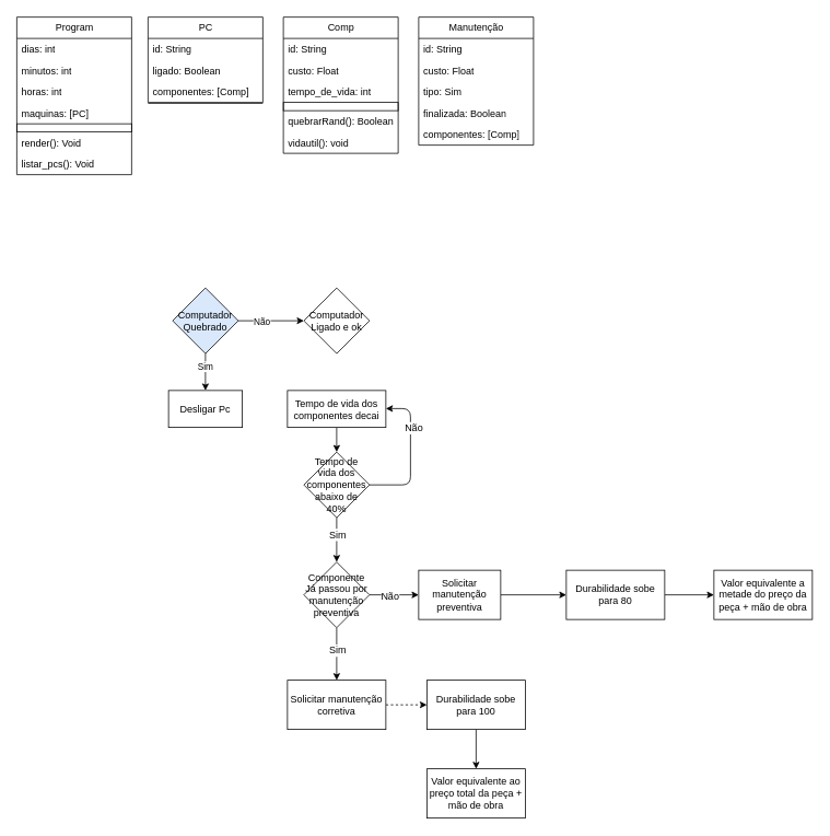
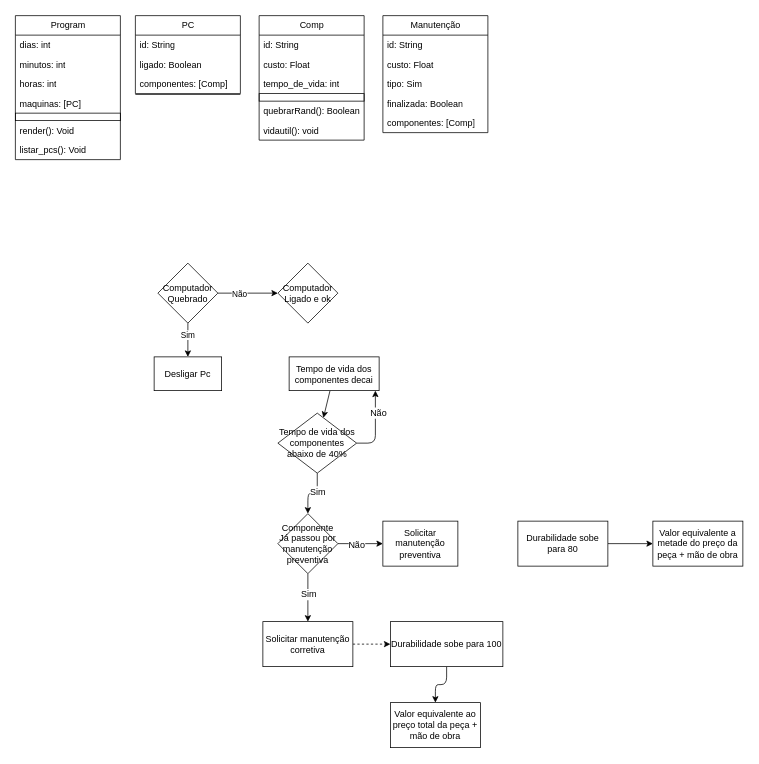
  <mxCell id="0" />
  <mxCell id="1" parent="0" />
  <mxCell id="2" value="PC" style="swimlane;fontStyle=0;childLayout=stackLayout;horizontal=1;startSize=26;fillColor=none;horizontalStack=0;resizeParent=1;resizeParentMax=0;resizeLast=0;collapsible=1;marginBottom=0;html=1;" parent="1" vertex="1"><mxGeometry x="180" y="20" width="140" height="104" as="geometry" /></mxCell>
  <mxCell id="3" value="id: String" style="text;strokeColor=none;fillColor=none;align=left;verticalAlign=top;spacingLeft=4;spacingRight=4;overflow=hidden;rotatable=0;points=[[0,0.5],[1,0.5]];portConstraint=eastwest;whiteSpace=wrap;html=1;" parent="2" vertex="1"><mxGeometry y="26" width="140" height="26" as="geometry" /></mxCell>
  <mxCell id="4" value="ligado: Boolean" style="text;strokeColor=none;fillColor=none;align=left;verticalAlign=top;spacingLeft=4;spacingRight=4;overflow=hidden;rotatable=0;points=[[0,0.5],[1,0.5]];portConstraint=eastwest;whiteSpace=wrap;html=1;" parent="2" vertex="1"><mxGeometry y="52" width="140" height="26" as="geometry" /></mxCell>
  <mxCell id="5" value="componentes: [Comp]" style="text;strokeColor=none;fillColor=none;align=left;verticalAlign=top;spacingLeft=4;spacingRight=4;overflow=hidden;rotatable=0;points=[[0,0.5],[1,0.5]];portConstraint=eastwest;whiteSpace=wrap;html=1;" parent="2" vertex="1"><mxGeometry y="78" width="140" height="26" as="geometry" /></mxCell>
  <mxCell id="6" value="" style="endArrow=none;html=1;" parent="2" edge="1"><mxGeometry width="50" height="50" relative="1" as="geometry"><mxPoint y="105" as="sourcePoint" /><mxPoint x="140" y="105" as="targetPoint" /></mxGeometry></mxCell>
  <mxCell id="7" value="Comp" style="swimlane;fontStyle=0;childLayout=stackLayout;horizontal=1;startSize=26;fillColor=none;horizontalStack=0;resizeParent=1;resizeParentMax=0;resizeLast=0;collapsible=1;marginBottom=0;html=1;" parent="1" vertex="1"><mxGeometry x="345" y="20" width="140" height="166" as="geometry" /></mxCell>
  <mxCell id="8" value="id: String" style="text;strokeColor=none;fillColor=none;align=left;verticalAlign=top;spacingLeft=4;spacingRight=4;overflow=hidden;rotatable=0;points=[[0,0.5],[1,0.5]];portConstraint=eastwest;whiteSpace=wrap;html=1;" parent="7" vertex="1"><mxGeometry y="26" width="140" height="26" as="geometry" /></mxCell>
  <mxCell id="9" value="custo: Float" style="text;strokeColor=none;fillColor=none;align=left;verticalAlign=top;spacingLeft=4;spacingRight=4;overflow=hidden;rotatable=0;points=[[0,0.5],[1,0.5]];portConstraint=eastwest;whiteSpace=wrap;html=1;" parent="7" vertex="1"><mxGeometry y="52" width="140" height="26" as="geometry" /></mxCell>
  <mxCell id="10" value="tempo_de_vida: int" style="text;strokeColor=none;fillColor=none;align=left;verticalAlign=top;spacingLeft=4;spacingRight=4;overflow=hidden;rotatable=0;points=[[0,0.5],[1,0.5]];portConstraint=eastwest;whiteSpace=wrap;html=1;" parent="7" vertex="1"><mxGeometry y="78" width="140" height="26" as="geometry" /></mxCell>
  <mxCell id="11" value="" style="text;strokeColor=default;fillColor=none;align=left;verticalAlign=top;spacingLeft=4;spacingRight=4;overflow=hidden;rotatable=0;points=[[0,0.5],[1,0.5]];portConstraint=eastwest;whiteSpace=wrap;html=1;" parent="7" vertex="1"><mxGeometry y="104" width="140" height="10" as="geometry" /></mxCell>
  <mxCell id="12" value="quebrarRand(): Boolean" style="text;strokeColor=none;fillColor=none;align=left;verticalAlign=top;spacingLeft=4;spacingRight=4;overflow=hidden;rotatable=0;points=[[0,0.5],[1,0.5]];portConstraint=eastwest;whiteSpace=wrap;html=1;" parent="7" vertex="1"><mxGeometry y="114" width="140" height="26" as="geometry" /></mxCell>
  <mxCell id="13" value="vidautil(): void" style="text;strokeColor=none;fillColor=none;align=left;verticalAlign=top;spacingLeft=4;spacingRight=4;overflow=hidden;rotatable=0;points=[[0,0.5],[1,0.5]];portConstraint=eastwest;whiteSpace=wrap;html=1;" parent="7" vertex="1"><mxGeometry y="140" width="140" height="26" as="geometry" /></mxCell>
  <mxCell id="14" value="Manutenção" style="swimlane;fontStyle=0;childLayout=stackLayout;horizontal=1;startSize=26;fillColor=none;horizontalStack=0;resizeParent=1;resizeParentMax=0;resizeLast=0;collapsible=1;marginBottom=0;html=1;" parent="1" vertex="1"><mxGeometry x="510" y="20" width="140" height="156" as="geometry" /></mxCell>
  <mxCell id="15" value="id: String" style="text;strokeColor=none;fillColor=none;align=left;verticalAlign=top;spacingLeft=4;spacingRight=4;overflow=hidden;rotatable=0;points=[[0,0.5],[1,0.5]];portConstraint=eastwest;whiteSpace=wrap;html=1;" parent="14" vertex="1"><mxGeometry y="26" width="140" height="26" as="geometry" /></mxCell>
  <mxCell id="16" value="custo: Float" style="text;strokeColor=none;fillColor=none;align=left;verticalAlign=top;spacingLeft=4;spacingRight=4;overflow=hidden;rotatable=0;points=[[0,0.5],[1,0.5]];portConstraint=eastwest;whiteSpace=wrap;html=1;" parent="14" vertex="1"><mxGeometry y="52" width="140" height="26" as="geometry" /></mxCell>
  <mxCell id="17" value="tipo: Sim" style="text;strokeColor=none;fillColor=none;align=left;verticalAlign=top;spacingLeft=4;spacingRight=4;overflow=hidden;rotatable=0;points=[[0,0.5],[1,0.5]];portConstraint=eastwest;whiteSpace=wrap;html=1;" parent="14" vertex="1"><mxGeometry y="78" width="140" height="26" as="geometry" /></mxCell>
  <mxCell id="18" value="finalizada: Boolean" style="text;strokeColor=none;fillColor=none;align=left;verticalAlign=top;spacingLeft=4;spacingRight=4;overflow=hidden;rotatable=0;points=[[0,0.5],[1,0.5]];portConstraint=eastwest;whiteSpace=wrap;html=1;" parent="14" vertex="1"><mxGeometry y="104" width="140" height="26" as="geometry" /></mxCell>
  <mxCell id="19" value="componentes: [Comp]" style="text;strokeColor=none;fillColor=none;align=left;verticalAlign=top;spacingLeft=4;spacingRight=4;overflow=hidden;rotatable=0;points=[[0,0.5],[1,0.5]];portConstraint=eastwest;whiteSpace=wrap;html=1;" parent="14" vertex="1"><mxGeometry y="130" width="140" height="26" as="geometry" /></mxCell>
  <mxCell id="20" value="Program" style="swimlane;fontStyle=0;childLayout=stackLayout;horizontal=1;startSize=26;fillColor=none;horizontalStack=0;resizeParent=1;resizeParentMax=0;resizeLast=0;collapsible=1;marginBottom=0;html=1;" parent="1" vertex="1"><mxGeometry x="20" y="20" width="140" height="192" as="geometry" /></mxCell>
  <mxCell id="21" value="dias: int" style="text;strokeColor=none;fillColor=none;align=left;verticalAlign=top;spacingLeft=4;spacingRight=4;overflow=hidden;rotatable=0;points=[[0,0.5],[1,0.5]];portConstraint=eastwest;whiteSpace=wrap;html=1;" parent="20" vertex="1"><mxGeometry y="26" width="140" height="26" as="geometry" /></mxCell>
  <mxCell id="22" value="minutos: int" style="text;strokeColor=none;fillColor=none;align=left;verticalAlign=top;spacingLeft=4;spacingRight=4;overflow=hidden;rotatable=0;points=[[0,0.5],[1,0.5]];portConstraint=eastwest;whiteSpace=wrap;html=1;" parent="20" vertex="1"><mxGeometry y="52" width="140" height="26" as="geometry" /></mxCell>
  <mxCell id="23" value="horas: int" style="text;strokeColor=none;fillColor=none;align=left;verticalAlign=top;spacingLeft=4;spacingRight=4;overflow=hidden;rotatable=0;points=[[0,0.5],[1,0.5]];portConstraint=eastwest;whiteSpace=wrap;html=1;" parent="20" vertex="1"><mxGeometry y="78" width="140" height="26" as="geometry" /></mxCell>
  <mxCell id="24" value="maquinas: [PC]" style="text;strokeColor=none;fillColor=none;align=left;verticalAlign=top;spacingLeft=4;spacingRight=4;overflow=hidden;rotatable=0;points=[[0,0.5],[1,0.5]];portConstraint=eastwest;whiteSpace=wrap;html=1;" parent="20" vertex="1"><mxGeometry y="104" width="140" height="26" as="geometry" /></mxCell>
  <mxCell id="25" value="" style="text;strokeColor=default;fillColor=none;align=left;verticalAlign=top;spacingLeft=4;spacingRight=4;overflow=hidden;rotatable=0;points=[[0,0.5],[1,0.5]];portConstraint=eastwest;whiteSpace=wrap;html=1;" parent="20" vertex="1"><mxGeometry y="130" width="140" height="10" as="geometry" /></mxCell>
  <mxCell id="26" value="render(): Void" style="text;strokeColor=none;fillColor=none;align=left;verticalAlign=top;spacingLeft=4;spacingRight=4;overflow=hidden;rotatable=0;points=[[0,0.5],[1,0.5]];portConstraint=eastwest;whiteSpace=wrap;html=1;" parent="20" vertex="1"><mxGeometry y="140" width="140" height="26" as="geometry" /></mxCell>
  <mxCell id="27" value="listar_pcs(): Void" style="text;strokeColor=none;fillColor=none;align=left;verticalAlign=top;spacingLeft=4;spacingRight=4;overflow=hidden;rotatable=0;points=[[0,0.5],[1,0.5]];portConstraint=eastwest;whiteSpace=wrap;html=1;" parent="20" vertex="1"><mxGeometry y="166" width="140" height="26" as="geometry" /></mxCell>
  <mxCell id="28" style="edgeStyle=none;html=1;exitX=0.5;exitY=1;exitDx=0;exitDy=0;" edge="1" parent="1" source="32" target="33"><mxGeometry relative="1" as="geometry" /></mxCell>
  <mxCell id="29" value="Sim" style="edgeLabel;html=1;align=center;verticalAlign=middle;resizable=0;points=[];" vertex="1" connectable="0" parent="28"><mxGeometry x="-0.331" y="-1" relative="1" as="geometry"><mxPoint as="offset" /></mxGeometry></mxCell>
  <mxCell id="30" value="" style="edgeStyle=none;html=1;" edge="1" parent="1" source="32" target="34"><mxGeometry relative="1" as="geometry" /></mxCell>
  <mxCell id="31" value="Não" style="edgeLabel;html=1;align=center;verticalAlign=middle;resizable=0;points=[];" vertex="1" connectable="0" parent="30"><mxGeometry x="-0.293" y="-1" relative="1" as="geometry"><mxPoint as="offset" /></mxGeometry></mxCell>
- <mxCell id="32" value="Computador Quebrado" style="rhombus;whiteSpace=wrap;html=1;fillColor=#dae8fc;" vertex="1" parent="1"><mxGeometry x="210" y="350" width="80" height="80" as="geometry" /></mxCell>
+ <mxCell id="32" value="Computador Quebrado" style="rhombus;whiteSpace=wrap;html=1;" vertex="1" parent="1"><mxGeometry x="210" y="350" width="80" height="80" as="geometry" /></mxCell>
  <mxCell id="33" value="Desligar Pc" style="rounded=0;whiteSpace=wrap;html=1;" vertex="1" parent="1"><mxGeometry x="205" y="475" width="90" height="45" as="geometry" /></mxCell>
  <mxCell id="34" value="Computador Ligado e ok" style="rhombus;whiteSpace=wrap;html=1;" vertex="1" parent="1"><mxGeometry x="370" y="350" width="80" height="80" as="geometry" /></mxCell>
  <mxCell id="35" value="" style="edgeStyle=none;html=1;" edge="1" parent="1" source="36" target="41"><mxGeometry relative="1" as="geometry" /></mxCell>
- <mxCell id="36" value="Tempo de vida dos componentes decai" style="whiteSpace=wrap;html=1;" vertex="1" parent="1"><mxGeometry x="350" y="475" width="120" height="45" as="geometry" /></mxCell>
+ <mxCell id="36" value="Tempo de vida dos componentes decai" style="whiteSpace=wrap;html=1;" vertex="1" parent="1"><mxGeometry x="385" y="475" width="120" height="45" as="geometry" /></mxCell>
  <mxCell id="37" style="edgeStyle=orthogonalEdgeStyle;html=1;exitX=1;exitY=0.5;exitDx=0;exitDy=0;fontSize=6;" edge="1" parent="1" source="41" target="36"><mxGeometry relative="1" as="geometry"><Array as="points"><mxPoint x="500" y="590" /><mxPoint x="500" y="497" /></Array></mxGeometry></mxCell>
  <mxCell id="38" value="Não" style="edgeLabel;html=1;align=center;verticalAlign=middle;resizable=0;points=[];fontSize=12;" vertex="1" connectable="0" parent="37"><mxGeometry x="0.389" y="-3" relative="1" as="geometry"><mxPoint as="offset" /></mxGeometry></mxCell>
  <mxCell id="39" value="" style="edgeStyle=orthogonalEdgeStyle;html=1;strokeWidth=1;fontSize=12;" edge="1" parent="1" source="41" target="46"><mxGeometry relative="1" as="geometry" /></mxCell>
  <mxCell id="40" value="Sim" style="edgeLabel;html=1;align=center;verticalAlign=middle;resizable=0;points=[];fontSize=12;" vertex="1" connectable="0" parent="39"><mxGeometry x="-0.267" relative="1" as="geometry"><mxPoint as="offset" /></mxGeometry></mxCell>
- <mxCell id="41" value="Tempo de vida dos componentes abaixo de 40%" style="rhombus;whiteSpace=wrap;html=1;" vertex="1" parent="1"><mxGeometry x="370" y="550" width="80" height="80" as="geometry" /></mxCell>
+ <mxCell id="41" value="Tempo de vida dos componentes abaixo de 40%" style="rhombus;whiteSpace=wrap;html=1;" vertex="1" parent="1"><mxGeometry x="370" y="550" width="105" height="80" as="geometry" /></mxCell>
  <mxCell id="42" value="" style="edgeStyle=orthogonalEdgeStyle;html=1;strokeWidth=1;fontSize=12;" edge="1" parent="1" source="46" target="48"><mxGeometry relative="1" as="geometry" /></mxCell>
  <mxCell id="43" value="Sim" style="edgeLabel;html=1;align=center;verticalAlign=middle;resizable=0;points=[];fontSize=12;" vertex="1" connectable="0" parent="42"><mxGeometry x="-0.164" relative="1" as="geometry"><mxPoint as="offset" /></mxGeometry></mxCell>
  <mxCell id="44" style="edgeStyle=orthogonalEdgeStyle;html=1;strokeWidth=1;fontSize=12;" edge="1" parent="1" source="46" target="50"><mxGeometry relative="1" as="geometry" /></mxCell>
  <mxCell id="45" value="Não" style="edgeLabel;html=1;align=center;verticalAlign=middle;resizable=0;points=[];fontSize=12;" vertex="1" connectable="0" parent="44"><mxGeometry x="-0.186" y="-1" relative="1" as="geometry"><mxPoint as="offset" /></mxGeometry></mxCell>
  <mxCell id="46" value="Componente Já passou por manutenção preventiva" style="rhombus;whiteSpace=wrap;html=1;" vertex="1" parent="1"><mxGeometry x="370" y="684" width="80" height="80" as="geometry" /></mxCell>
  <mxCell id="47" value="" style="edgeStyle=orthogonalEdgeStyle;html=1;strokeWidth=1;fontSize=12;dashed=1;" edge="1" parent="1" source="48" target="54"><mxGeometry relative="1" as="geometry" /></mxCell>
  <mxCell id="48" value="Solicitar manutenção corretiva" style="whiteSpace=wrap;html=1;" vertex="1" parent="1"><mxGeometry x="350" y="828" width="120" height="60" as="geometry" /></mxCell>
- <mxCell id="49" value="" style="edgeStyle=orthogonalEdgeStyle;html=1;strokeWidth=1;fontSize=12;" edge="1" parent="1" source="50" target="52"><mxGeometry relative="1" as="geometry" /></mxCell>
  <mxCell id="50" value="Solicitar manutenção preventiva" style="whiteSpace=wrap;html=1;" vertex="1" parent="1"><mxGeometry x="510" y="694" width="100" height="60" as="geometry" /></mxCell>
  <mxCell id="51" value="" style="edgeStyle=orthogonalEdgeStyle;html=1;strokeWidth=1;fontSize=12;" edge="1" parent="1" source="52" target="56"><mxGeometry relative="1" as="geometry" /></mxCell>
  <mxCell id="52" value="Durabilidade sobe para 80" style="whiteSpace=wrap;html=1;" vertex="1" parent="1"><mxGeometry x="690" y="694" width="120" height="60" as="geometry" /></mxCell>
  <mxCell id="53" value="" style="edgeStyle=orthogonalEdgeStyle;html=1;strokeWidth=1;fontSize=12;" edge="1" parent="1" source="54" target="55"><mxGeometry relative="1" as="geometry" /></mxCell>
- <mxCell id="54" value="Durabilidade sobe para 100" style="whiteSpace=wrap;html=1;" vertex="1" parent="1"><mxGeometry x="520" y="828" width="120" height="60" as="geometry" /></mxCell>
+ <mxCell id="54" value="Durabilidade sobe para 100" style="whiteSpace=wrap;html=1;" vertex="1" parent="1"><mxGeometry x="520" y="828" width="150" height="60" as="geometry" /></mxCell>
  <mxCell id="55" value="Valor equivalente ao preço total da peça + mão de obra" style="whiteSpace=wrap;html=1;" vertex="1" parent="1"><mxGeometry x="520" y="936" width="120" height="60" as="geometry" /></mxCell>
  <mxCell id="56" value="Valor equivalente a metade do preço da peça + mão de obra" style="whiteSpace=wrap;html=1;" vertex="1" parent="1"><mxGeometry x="870" y="694" width="120" height="60" as="geometry" /></mxCell>
